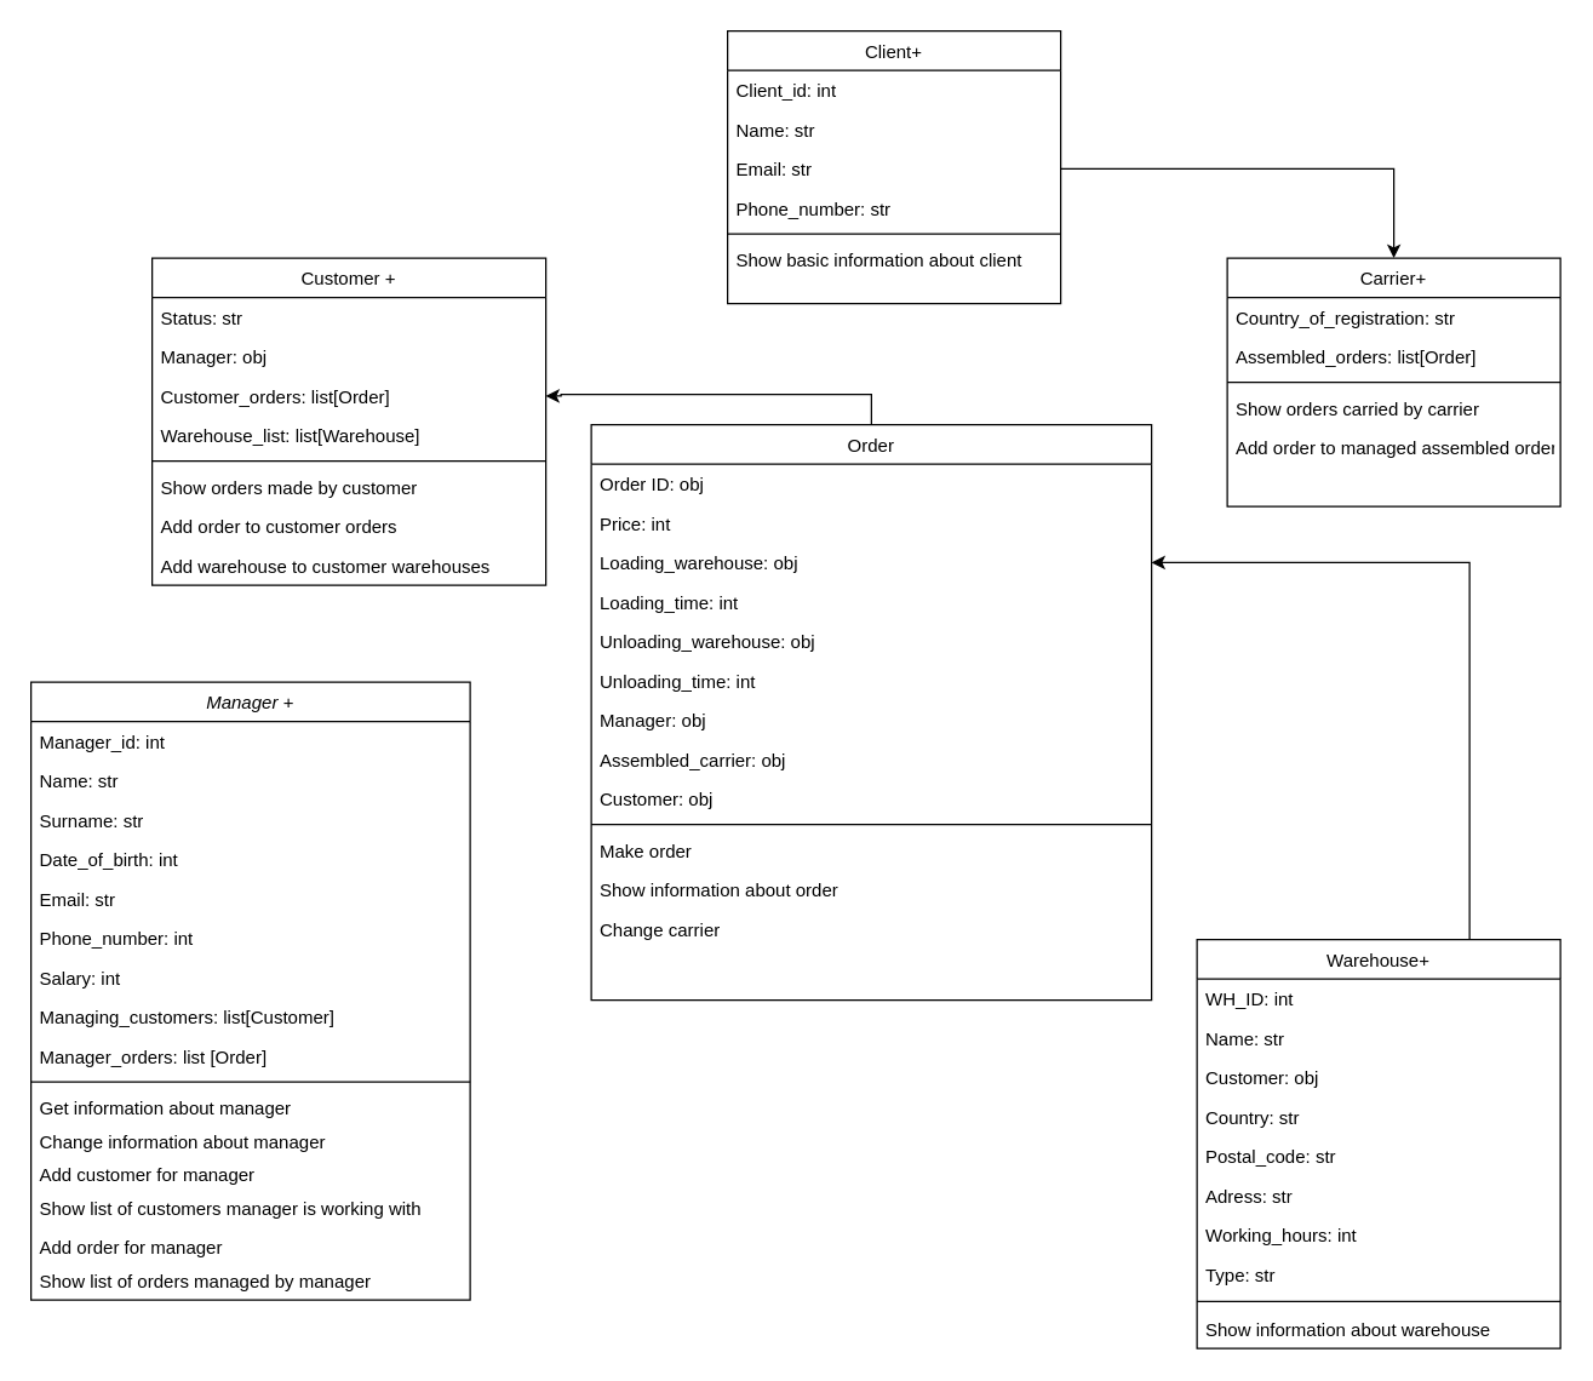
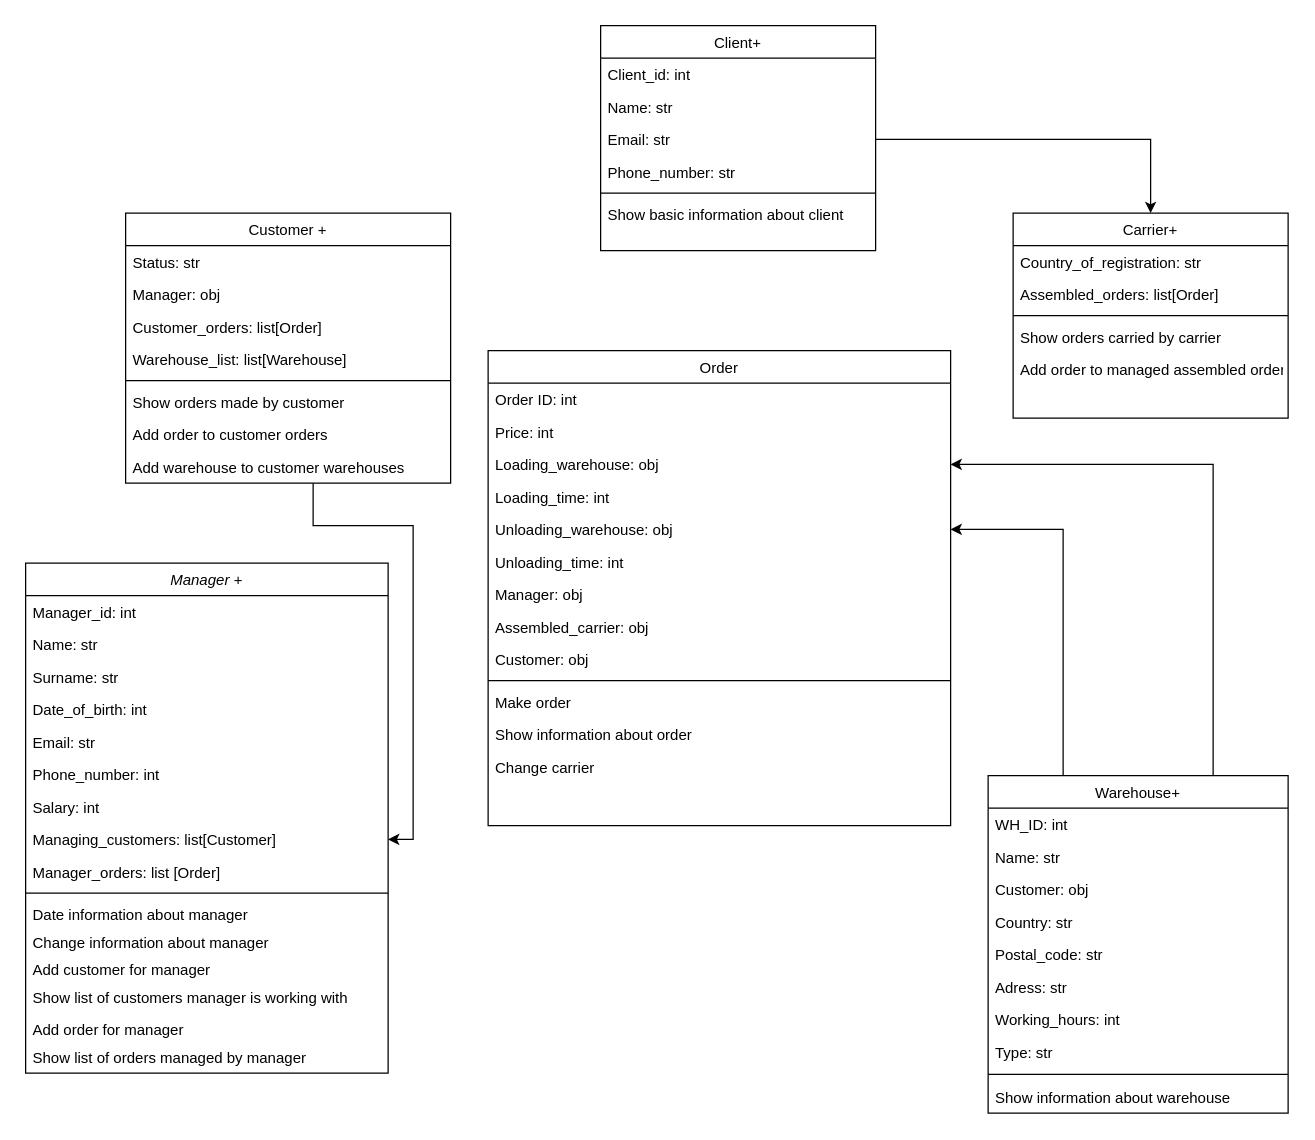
  <mxCell id="0" />
  <mxCell id="1" parent="0" />
  <mxCell id="2" value="Manager +" style="swimlane;fontStyle=2;align=center;verticalAlign=top;childLayout=stackLayout;horizontal=1;startSize=26;horizontalStack=0;resizeParent=1;resizeLast=0;collapsible=1;marginBottom=0;rounded=0;shadow=0;strokeWidth=1;" parent="1" vertex="1"><mxGeometry x="20" y="450" width="290" height="408" as="geometry"><mxRectangle x="230" y="140" width="160" height="26" as="alternateBounds" /></mxGeometry></mxCell>
  <mxCell id="3" value="Manager_id: int" style="text;align=left;verticalAlign=top;spacingLeft=4;spacingRight=4;overflow=hidden;rotatable=0;points=[[0,0.5],[1,0.5]];portConstraint=eastwest;rounded=0;shadow=0;html=0;" parent="2" vertex="1"><mxGeometry y="26" width="290" height="26" as="geometry" /></mxCell>
  <mxCell id="4" value="Name: str" style="text;align=left;verticalAlign=top;spacingLeft=4;spacingRight=4;overflow=hidden;rotatable=0;points=[[0,0.5],[1,0.5]];portConstraint=eastwest;" parent="2" vertex="1"><mxGeometry y="52" width="290" height="26" as="geometry" /></mxCell>
  <mxCell id="5" value="Surname: str" style="text;align=left;verticalAlign=top;spacingLeft=4;spacingRight=4;overflow=hidden;rotatable=0;points=[[0,0.5],[1,0.5]];portConstraint=eastwest;rounded=0;shadow=0;html=0;" parent="2" vertex="1"><mxGeometry y="78" width="290" height="26" as="geometry" /></mxCell>
  <mxCell id="6" value="Date_of_birth: int" style="text;align=left;verticalAlign=top;spacingLeft=4;spacingRight=4;overflow=hidden;rotatable=0;points=[[0,0.5],[1,0.5]];portConstraint=eastwest;rounded=0;shadow=0;html=0;" parent="2" vertex="1"><mxGeometry y="104" width="290" height="26" as="geometry" /></mxCell>
  <mxCell id="7" value="Email: str" style="text;align=left;verticalAlign=top;spacingLeft=4;spacingRight=4;overflow=hidden;rotatable=0;points=[[0,0.5],[1,0.5]];portConstraint=eastwest;" parent="2" vertex="1"><mxGeometry y="130" width="290" height="26" as="geometry" /></mxCell>
  <mxCell id="8" value="Phone_number: int" style="text;align=left;verticalAlign=top;spacingLeft=4;spacingRight=4;overflow=hidden;rotatable=0;points=[[0,0.5],[1,0.5]];portConstraint=eastwest;rounded=0;shadow=0;html=0;" parent="2" vertex="1"><mxGeometry y="156" width="290" height="26" as="geometry" /></mxCell>
  <mxCell id="9" value="Salary: int" style="text;align=left;verticalAlign=top;spacingLeft=4;spacingRight=4;overflow=hidden;rotatable=0;points=[[0,0.5],[1,0.5]];portConstraint=eastwest;rounded=0;shadow=0;html=0;" parent="2" vertex="1"><mxGeometry y="182" width="290" height="26" as="geometry" /></mxCell>
  <mxCell id="10" value="Managing_customers: list[Customer]" style="text;align=left;verticalAlign=top;spacingLeft=4;spacingRight=4;overflow=hidden;rotatable=0;points=[[0,0.5],[1,0.5]];portConstraint=eastwest;" parent="2" vertex="1"><mxGeometry y="208" width="290" height="26" as="geometry" /></mxCell>
  <mxCell id="11" value="Manager_orders: list [Order]" style="text;align=left;verticalAlign=top;spacingLeft=4;spacingRight=4;overflow=hidden;rotatable=0;points=[[0,0.5],[1,0.5]];portConstraint=eastwest;" parent="2" vertex="1"><mxGeometry y="234" width="290" height="26" as="geometry" /></mxCell>
  <mxCell id="12" value="" style="line;html=1;strokeWidth=1;align=left;verticalAlign=middle;spacingTop=-1;spacingLeft=3;spacingRight=3;rotatable=0;labelPosition=right;points=[];portConstraint=eastwest;" parent="2" vertex="1"><mxGeometry y="260" width="290" height="8" as="geometry" /></mxCell>
- <mxCell id="13" value="Get information about manager" style="text;align=left;verticalAlign=top;spacingLeft=4;spacingRight=4;overflow=hidden;rotatable=0;points=[[0,0.5],[1,0.5]];portConstraint=eastwest;" parent="2" vertex="1"><mxGeometry y="268" width="290" height="22" as="geometry" /></mxCell>
+ <mxCell id="13" value="Date information about manager" style="text;align=left;verticalAlign=top;spacingLeft=4;spacingRight=4;overflow=hidden;rotatable=0;points=[[0,0.5],[1,0.5]];portConstraint=eastwest;" parent="2" vertex="1"><mxGeometry y="268" width="290" height="22" as="geometry" /></mxCell>
  <mxCell id="14" value="Change information about manager" style="text;align=left;verticalAlign=top;spacingLeft=4;spacingRight=4;overflow=hidden;rotatable=0;points=[[0,0.5],[1,0.5]];portConstraint=eastwest;" parent="2" vertex="1"><mxGeometry y="290" width="290" height="22" as="geometry" /></mxCell>
  <mxCell id="15" value="Add customer for manager" style="text;align=left;verticalAlign=top;spacingLeft=4;spacingRight=4;overflow=hidden;rotatable=0;points=[[0,0.5],[1,0.5]];portConstraint=eastwest;" parent="2" vertex="1"><mxGeometry y="312" width="290" height="22" as="geometry" /></mxCell>
  <mxCell id="16" value="Show list of customers manager is working with" style="text;align=left;verticalAlign=top;spacingLeft=4;spacingRight=4;overflow=hidden;rotatable=0;points=[[0,0.5],[1,0.5]];portConstraint=eastwest;" parent="2" vertex="1"><mxGeometry y="334" width="290" height="26" as="geometry" /></mxCell>
  <mxCell id="17" value="Add order for manager" style="text;align=left;verticalAlign=top;spacingLeft=4;spacingRight=4;overflow=hidden;rotatable=0;points=[[0,0.5],[1,0.5]];portConstraint=eastwest;" vertex="1" parent="2"><mxGeometry y="360" width="290" height="22" as="geometry" /></mxCell>
  <mxCell id="18" value="Show list of orders managed by manager" style="text;align=left;verticalAlign=top;spacingLeft=4;spacingRight=4;overflow=hidden;rotatable=0;points=[[0,0.5],[1,0.5]];portConstraint=eastwest;" parent="2" vertex="1"><mxGeometry y="382" width="290" height="26" as="geometry" /></mxCell>
- <mxCell id="19" style="edgeStyle=orthogonalEdgeStyle;rounded=0;orthogonalLoop=1;jettySize=auto;html=1;entryX=1;entryY=0.5;entryDx=0;entryDy=0;" parent="1" source="20" target="38" edge="1"><mxGeometry relative="1" as="geometry" /></mxCell>
  <mxCell id="20" value="Order" style="swimlane;fontStyle=0;align=center;verticalAlign=top;childLayout=stackLayout;horizontal=1;startSize=26;horizontalStack=0;resizeParent=1;resizeLast=0;collapsible=1;marginBottom=0;rounded=0;shadow=0;strokeWidth=1;" parent="1" vertex="1"><mxGeometry x="390" y="280" width="370" height="380" as="geometry"><mxRectangle x="550" y="140" width="160" height="26" as="alternateBounds" /></mxGeometry></mxCell>
- <mxCell id="21" value="Order ID: obj" style="text;align=left;verticalAlign=top;spacingLeft=4;spacingRight=4;overflow=hidden;rotatable=0;points=[[0,0.5],[1,0.5]];portConstraint=eastwest;" parent="20" vertex="1"><mxGeometry y="26" width="370" height="26" as="geometry" /></mxCell>
+ <mxCell id="21" value="Order ID: int" style="text;align=left;verticalAlign=top;spacingLeft=4;spacingRight=4;overflow=hidden;rotatable=0;points=[[0,0.5],[1,0.5]];portConstraint=eastwest;" parent="20" vertex="1"><mxGeometry y="26" width="370" height="26" as="geometry" /></mxCell>
  <mxCell id="22" value="Price: int" style="text;align=left;verticalAlign=top;spacingLeft=4;spacingRight=4;overflow=hidden;rotatable=0;points=[[0,0.5],[1,0.5]];portConstraint=eastwest;rounded=0;shadow=0;html=0;" parent="20" vertex="1"><mxGeometry y="52" width="370" height="26" as="geometry" /></mxCell>
  <mxCell id="23" value="Loading_warehouse: obj" style="text;align=left;verticalAlign=top;spacingLeft=4;spacingRight=4;overflow=hidden;rotatable=0;points=[[0,0.5],[1,0.5]];portConstraint=eastwest;rounded=0;shadow=0;html=0;" parent="20" vertex="1"><mxGeometry y="78" width="370" height="26" as="geometry" /></mxCell>
  <mxCell id="24" value="Loading_time: int" style="text;align=left;verticalAlign=top;spacingLeft=4;spacingRight=4;overflow=hidden;rotatable=0;points=[[0,0.5],[1,0.5]];portConstraint=eastwest;rounded=0;shadow=0;html=0;" parent="20" vertex="1"><mxGeometry y="104" width="370" height="26" as="geometry" /></mxCell>
  <mxCell id="25" value="Unloading_warehouse: obj" style="text;align=left;verticalAlign=top;spacingLeft=4;spacingRight=4;overflow=hidden;rotatable=0;points=[[0,0.5],[1,0.5]];portConstraint=eastwest;rounded=0;shadow=0;html=0;" parent="20" vertex="1"><mxGeometry y="130" width="370" height="26" as="geometry" /></mxCell>
  <mxCell id="26" value="Unloading_time: int" style="text;align=left;verticalAlign=top;spacingLeft=4;spacingRight=4;overflow=hidden;rotatable=0;points=[[0,0.5],[1,0.5]];portConstraint=eastwest;rounded=0;shadow=0;html=0;" parent="20" vertex="1"><mxGeometry y="156" width="370" height="26" as="geometry" /></mxCell>
  <mxCell id="27" value="Manager: obj" style="text;align=left;verticalAlign=top;spacingLeft=4;spacingRight=4;overflow=hidden;rotatable=0;points=[[0,0.5],[1,0.5]];portConstraint=eastwest;rounded=0;shadow=0;html=0;" parent="20" vertex="1"><mxGeometry y="182" width="370" height="26" as="geometry" /></mxCell>
  <mxCell id="28" value="Assembled_carrier: obj" style="text;align=left;verticalAlign=top;spacingLeft=4;spacingRight=4;overflow=hidden;rotatable=0;points=[[0,0.5],[1,0.5]];portConstraint=eastwest;rounded=0;shadow=0;html=0;" parent="20" vertex="1"><mxGeometry y="208" width="370" height="26" as="geometry" /></mxCell>
  <mxCell id="29" value="Customer: obj" style="text;align=left;verticalAlign=top;spacingLeft=4;spacingRight=4;overflow=hidden;rotatable=0;points=[[0,0.5],[1,0.5]];portConstraint=eastwest;rounded=0;shadow=0;html=0;" parent="20" vertex="1"><mxGeometry y="234" width="370" height="26" as="geometry" /></mxCell>
  <mxCell id="30" value="" style="line;html=1;strokeWidth=1;align=left;verticalAlign=middle;spacingTop=-1;spacingLeft=3;spacingRight=3;rotatable=0;labelPosition=right;points=[];portConstraint=eastwest;" parent="20" vertex="1"><mxGeometry y="260" width="370" height="8" as="geometry" /></mxCell>
  <mxCell id="31" value="Make order" style="text;align=left;verticalAlign=top;spacingLeft=4;spacingRight=4;overflow=hidden;rotatable=0;points=[[0,0.5],[1,0.5]];portConstraint=eastwest;" vertex="1" parent="20"><mxGeometry y="268" width="370" height="26" as="geometry" /></mxCell>
  <mxCell id="32" value="Show information about order" style="text;align=left;verticalAlign=top;spacingLeft=4;spacingRight=4;overflow=hidden;rotatable=0;points=[[0,0.5],[1,0.5]];portConstraint=eastwest;" parent="20" vertex="1"><mxGeometry y="294" width="370" height="26" as="geometry" /></mxCell>
  <mxCell id="33" value="Change carrier" style="text;align=left;verticalAlign=top;spacingLeft=4;spacingRight=4;overflow=hidden;rotatable=0;points=[[0,0.5],[1,0.5]];portConstraint=eastwest;" parent="20" vertex="1"><mxGeometry y="320" width="370" height="26" as="geometry" /></mxCell>
+ <mxCell id="34" style="edgeStyle=orthogonalEdgeStyle;rounded=0;orthogonalLoop=1;jettySize=auto;html=1;entryX=1;entryY=0.5;entryDx=0;entryDy=0;" parent="1" source="35" target="10" edge="1"><mxGeometry relative="1" as="geometry"><Array as="points"><mxPoint x="250" y="420" /><mxPoint x="330" y="420" /><mxPoint x="330" y="671" /></Array></mxGeometry></mxCell>
  <mxCell id="35" value="Customer +" style="swimlane;fontStyle=0;align=center;verticalAlign=top;childLayout=stackLayout;horizontal=1;startSize=26;horizontalStack=0;resizeParent=1;resizeLast=0;collapsible=1;marginBottom=0;rounded=0;shadow=0;strokeWidth=1;" parent="1" vertex="1"><mxGeometry x="100" y="170" width="260" height="216" as="geometry"><mxRectangle x="550" y="140" width="160" height="26" as="alternateBounds" /></mxGeometry></mxCell>
  <mxCell id="36" value="Status: str" style="text;align=left;verticalAlign=top;spacingLeft=4;spacingRight=4;overflow=hidden;rotatable=0;points=[[0,0.5],[1,0.5]];portConstraint=eastwest;rounded=0;shadow=0;html=0;" parent="35" vertex="1"><mxGeometry y="26" width="260" height="26" as="geometry" /></mxCell>
  <mxCell id="37" value="Manager: obj" style="text;align=left;verticalAlign=top;spacingLeft=4;spacingRight=4;overflow=hidden;rotatable=0;points=[[0,0.5],[1,0.5]];portConstraint=eastwest;rounded=0;shadow=0;html=0;" parent="35" vertex="1"><mxGeometry y="52" width="260" height="26" as="geometry" /></mxCell>
  <mxCell id="38" value="Customer_orders: list[Order]" style="text;align=left;verticalAlign=top;spacingLeft=4;spacingRight=4;overflow=hidden;rotatable=0;points=[[0,0.5],[1,0.5]];portConstraint=eastwest;rounded=0;shadow=0;html=0;" parent="35" vertex="1"><mxGeometry y="78" width="260" height="26" as="geometry" /></mxCell>
  <mxCell id="39" value="Warehouse_list: list[Warehouse]" style="text;align=left;verticalAlign=top;spacingLeft=4;spacingRight=4;overflow=hidden;rotatable=0;points=[[0,0.5],[1,0.5]];portConstraint=eastwest;rounded=0;shadow=0;html=0;" parent="35" vertex="1"><mxGeometry y="104" width="260" height="26" as="geometry" /></mxCell>
  <mxCell id="40" value="" style="line;html=1;strokeWidth=1;align=left;verticalAlign=middle;spacingTop=-1;spacingLeft=3;spacingRight=3;rotatable=0;labelPosition=right;points=[];portConstraint=eastwest;" parent="35" vertex="1"><mxGeometry y="130" width="260" height="8" as="geometry" /></mxCell>
  <mxCell id="41" value="Show orders made by customer" style="text;align=left;verticalAlign=top;spacingLeft=4;spacingRight=4;overflow=hidden;rotatable=0;points=[[0,0.5],[1,0.5]];portConstraint=eastwest;" parent="35" vertex="1"><mxGeometry y="138" width="260" height="26" as="geometry" /></mxCell>
  <mxCell id="42" value="Add order to customer orders" style="text;align=left;verticalAlign=top;spacingLeft=4;spacingRight=4;overflow=hidden;rotatable=0;points=[[0,0.5],[1,0.5]];portConstraint=eastwest;" parent="35" vertex="1"><mxGeometry y="164" width="260" height="26" as="geometry" /></mxCell>
  <mxCell id="43" value="Add warehouse to customer warehouses" style="text;align=left;verticalAlign=top;spacingLeft=4;spacingRight=4;overflow=hidden;rotatable=0;points=[[0,0.5],[1,0.5]];portConstraint=eastwest;" parent="35" vertex="1"><mxGeometry y="190" width="260" height="26" as="geometry" /></mxCell>
  <mxCell id="44" value="Carrier+" style="swimlane;fontStyle=0;align=center;verticalAlign=top;childLayout=stackLayout;horizontal=1;startSize=26;horizontalStack=0;resizeParent=1;resizeLast=0;collapsible=1;marginBottom=0;rounded=0;shadow=0;strokeWidth=1;" parent="1" vertex="1"><mxGeometry x="810" y="170" width="220" height="164" as="geometry"><mxRectangle x="550" y="140" width="160" height="26" as="alternateBounds" /></mxGeometry></mxCell>
  <mxCell id="45" value="Country_of_registration: str" style="text;align=left;verticalAlign=top;spacingLeft=4;spacingRight=4;overflow=hidden;rotatable=0;points=[[0,0.5],[1,0.5]];portConstraint=eastwest;rounded=0;shadow=0;html=0;" parent="44" vertex="1"><mxGeometry y="26" width="220" height="26" as="geometry" /></mxCell>
  <mxCell id="46" value="Assembled_orders: list[Order]" style="text;align=left;verticalAlign=top;spacingLeft=4;spacingRight=4;overflow=hidden;rotatable=0;points=[[0,0.5],[1,0.5]];portConstraint=eastwest;rounded=0;shadow=0;html=0;" parent="44" vertex="1"><mxGeometry y="52" width="220" height="26" as="geometry" /></mxCell>
  <mxCell id="47" value="" style="line;html=1;strokeWidth=1;align=left;verticalAlign=middle;spacingTop=-1;spacingLeft=3;spacingRight=3;rotatable=0;labelPosition=right;points=[];portConstraint=eastwest;" parent="44" vertex="1"><mxGeometry y="78" width="220" height="8" as="geometry" /></mxCell>
  <mxCell id="48" value="Show orders carried by carrier" style="text;align=left;verticalAlign=top;spacingLeft=4;spacingRight=4;overflow=hidden;rotatable=0;points=[[0,0.5],[1,0.5]];portConstraint=eastwest;" parent="44" vertex="1"><mxGeometry y="86" width="220" height="26" as="geometry" /></mxCell>
  <mxCell id="49" value="Add order to managed assembled orders" style="text;align=left;verticalAlign=top;spacingLeft=4;spacingRight=4;overflow=hidden;rotatable=0;points=[[0,0.5],[1,0.5]];portConstraint=eastwest;" vertex="1" parent="44"><mxGeometry y="112" width="220" height="26" as="geometry" /></mxCell>
  <mxCell id="50" value="Client+" style="swimlane;fontStyle=0;align=center;verticalAlign=top;childLayout=stackLayout;horizontal=1;startSize=26;horizontalStack=0;resizeParent=1;resizeLast=0;collapsible=1;marginBottom=0;rounded=0;shadow=0;strokeWidth=1;" parent="1" vertex="1"><mxGeometry x="480" y="20" width="220" height="180" as="geometry"><mxRectangle x="550" y="140" width="160" height="26" as="alternateBounds" /></mxGeometry></mxCell>
  <mxCell id="51" value="Client_id: int" style="text;align=left;verticalAlign=top;spacingLeft=4;spacingRight=4;overflow=hidden;rotatable=0;points=[[0,0.5],[1,0.5]];portConstraint=eastwest;rounded=0;shadow=0;html=0;" parent="50" vertex="1"><mxGeometry y="26" width="220" height="26" as="geometry" /></mxCell>
  <mxCell id="52" value="Name: str" style="text;align=left;verticalAlign=top;spacingLeft=4;spacingRight=4;overflow=hidden;rotatable=0;points=[[0,0.5],[1,0.5]];portConstraint=eastwest;" parent="50" vertex="1"><mxGeometry y="52" width="220" height="26" as="geometry" /></mxCell>
  <mxCell id="53" value="Email: str" style="text;align=left;verticalAlign=top;spacingLeft=4;spacingRight=4;overflow=hidden;rotatable=0;points=[[0,0.5],[1,0.5]];portConstraint=eastwest;rounded=0;shadow=0;html=0;" parent="50" vertex="1"><mxGeometry y="78" width="220" height="26" as="geometry" /></mxCell>
  <mxCell id="54" value="Phone_number: str" style="text;align=left;verticalAlign=top;spacingLeft=4;spacingRight=4;overflow=hidden;rotatable=0;points=[[0,0.5],[1,0.5]];portConstraint=eastwest;rounded=0;shadow=0;html=0;" parent="50" vertex="1"><mxGeometry y="104" width="220" height="26" as="geometry" /></mxCell>
  <mxCell id="55" value="" style="line;html=1;strokeWidth=1;align=left;verticalAlign=middle;spacingTop=-1;spacingLeft=3;spacingRight=3;rotatable=0;labelPosition=right;points=[];portConstraint=eastwest;" parent="50" vertex="1"><mxGeometry y="130" width="220" height="8" as="geometry" /></mxCell>
  <mxCell id="56" value="Show basic information about client" style="text;align=left;verticalAlign=top;spacingLeft=4;spacingRight=4;overflow=hidden;rotatable=0;points=[[0,0.5],[1,0.5]];portConstraint=eastwest;" parent="50" vertex="1"><mxGeometry y="138" width="220" height="26" as="geometry" /></mxCell>
  <mxCell id="57" style="edgeStyle=orthogonalEdgeStyle;rounded=0;orthogonalLoop=1;jettySize=auto;html=1;entryX=1;entryY=0.5;entryDx=0;entryDy=0;exitX=0.75;exitY=0;exitDx=0;exitDy=0;" parent="1" source="59" target="23" edge="1"><mxGeometry relative="1" as="geometry" /></mxCell>
+ <mxCell id="58" style="edgeStyle=orthogonalEdgeStyle;rounded=0;orthogonalLoop=1;jettySize=auto;html=1;exitX=0.25;exitY=0;exitDx=0;exitDy=0;" parent="1" source="59" target="25" edge="1"><mxGeometry relative="1" as="geometry" /></mxCell>
  <mxCell id="59" value="Warehouse+" style="swimlane;fontStyle=0;align=center;verticalAlign=top;childLayout=stackLayout;horizontal=1;startSize=26;horizontalStack=0;resizeParent=1;resizeLast=0;collapsible=1;marginBottom=0;rounded=0;shadow=0;strokeWidth=1;" parent="1" vertex="1"><mxGeometry x="790" y="620" width="240" height="270" as="geometry"><mxRectangle x="550" y="140" width="160" height="26" as="alternateBounds" /></mxGeometry></mxCell>
  <mxCell id="60" value="WH_ID: int" style="text;align=left;verticalAlign=top;spacingLeft=4;spacingRight=4;overflow=hidden;rotatable=0;points=[[0,0.5],[1,0.5]];portConstraint=eastwest;" parent="59" vertex="1"><mxGeometry y="26" width="240" height="26" as="geometry" /></mxCell>
  <mxCell id="61" value="Name: str" style="text;align=left;verticalAlign=top;spacingLeft=4;spacingRight=4;overflow=hidden;rotatable=0;points=[[0,0.5],[1,0.5]];portConstraint=eastwest;" parent="59" vertex="1"><mxGeometry y="52" width="240" height="26" as="geometry" /></mxCell>
  <mxCell id="62" value="Customer: obj" style="text;align=left;verticalAlign=top;spacingLeft=4;spacingRight=4;overflow=hidden;rotatable=0;points=[[0,0.5],[1,0.5]];portConstraint=eastwest;" parent="59" vertex="1"><mxGeometry y="78" width="240" height="26" as="geometry" /></mxCell>
  <mxCell id="63" value="Country: str" style="text;align=left;verticalAlign=top;spacingLeft=4;spacingRight=4;overflow=hidden;rotatable=0;points=[[0,0.5],[1,0.5]];portConstraint=eastwest;rounded=0;shadow=0;html=0;" parent="59" vertex="1"><mxGeometry y="104" width="240" height="26" as="geometry" /></mxCell>
  <mxCell id="64" value="Postal_code: str" style="text;align=left;verticalAlign=top;spacingLeft=4;spacingRight=4;overflow=hidden;rotatable=0;points=[[0,0.5],[1,0.5]];portConstraint=eastwest;rounded=0;shadow=0;html=0;" parent="59" vertex="1"><mxGeometry y="130" width="240" height="26" as="geometry" /></mxCell>
  <mxCell id="65" value="Adress: str" style="text;align=left;verticalAlign=top;spacingLeft=4;spacingRight=4;overflow=hidden;rotatable=0;points=[[0,0.5],[1,0.5]];portConstraint=eastwest;rounded=0;shadow=0;html=0;" parent="59" vertex="1"><mxGeometry y="156" width="240" height="26" as="geometry" /></mxCell>
  <mxCell id="66" value="Working_hours: int" style="text;align=left;verticalAlign=top;spacingLeft=4;spacingRight=4;overflow=hidden;rotatable=0;points=[[0,0.5],[1,0.5]];portConstraint=eastwest;rounded=0;shadow=0;html=0;" parent="59" vertex="1"><mxGeometry y="182" width="240" height="26" as="geometry" /></mxCell>
  <mxCell id="67" value="Type: str" style="text;align=left;verticalAlign=top;spacingLeft=4;spacingRight=4;overflow=hidden;rotatable=0;points=[[0,0.5],[1,0.5]];portConstraint=eastwest;rounded=0;shadow=0;html=0;" parent="59" vertex="1"><mxGeometry y="208" width="240" height="26" as="geometry" /></mxCell>
  <mxCell id="68" value="" style="line;html=1;strokeWidth=1;align=left;verticalAlign=middle;spacingTop=-1;spacingLeft=3;spacingRight=3;rotatable=0;labelPosition=right;points=[];portConstraint=eastwest;" parent="59" vertex="1"><mxGeometry y="234" width="240" height="10" as="geometry" /></mxCell>
  <mxCell id="69" value="Show information about warehouse" style="text;align=left;verticalAlign=top;spacingLeft=4;spacingRight=4;overflow=hidden;rotatable=0;points=[[0,0.5],[1,0.5]];portConstraint=eastwest;rounded=0;shadow=0;html=0;" parent="59" vertex="1"><mxGeometry y="244" width="240" height="26" as="geometry" /></mxCell>
  <mxCell id="70" style="edgeStyle=orthogonalEdgeStyle;rounded=0;orthogonalLoop=1;jettySize=auto;html=1;entryX=0.5;entryY=0;entryDx=0;entryDy=0;" parent="1" source="53" target="44" edge="1"><mxGeometry relative="1" as="geometry" /></mxCell>
